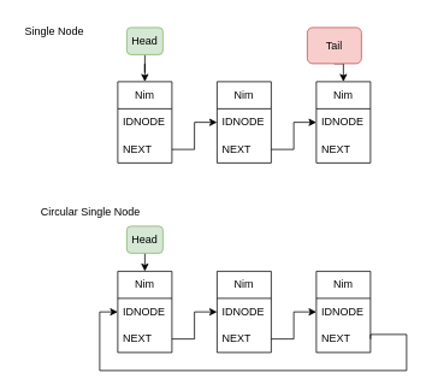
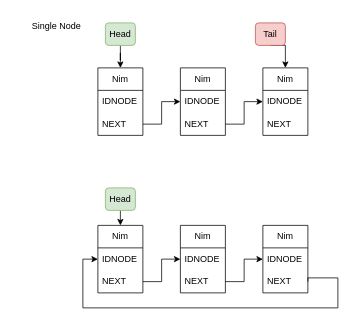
  <mxCell id="0" />
  <mxCell id="1" parent="0" />
  <mxCell id="2" value="Nim" style="swimlane;fontStyle=0;childLayout=stackLayout;horizontal=1;startSize=30;horizontalStack=0;resizeParent=1;resizeParentMax=0;resizeLast=0;collapsible=1;marginBottom=0;whiteSpace=wrap;html=1;" vertex="1" parent="1"><mxGeometry x="130" y="90" width="60" height="90" as="geometry" /></mxCell>
  <mxCell id="3" value="IDNODE" style="text;strokeColor=none;fillColor=none;align=left;verticalAlign=middle;spacingLeft=4;spacingRight=4;overflow=hidden;points=[[0,0.5],[1,0.5]];portConstraint=eastwest;rotatable=0;whiteSpace=wrap;html=1;" vertex="1" parent="2"><mxGeometry y="30" width="60" height="30" as="geometry" /></mxCell>
  <mxCell id="4" value="NEXT" style="text;strokeColor=none;fillColor=none;align=left;verticalAlign=middle;spacingLeft=4;spacingRight=4;overflow=hidden;points=[[0,0.5],[1,0.5]];portConstraint=eastwest;rotatable=0;whiteSpace=wrap;html=1;" vertex="1" parent="2"><mxGeometry y="60" width="60" height="30" as="geometry" /></mxCell>
- <mxCell id="5" value="Single Node" style="text;html=1;align=center;verticalAlign=middle;whiteSpace=wrap;rounded=0;" vertex="1" parent="1"><mxGeometry x="5" y="20" width="110" height="30" as="geometry" /></mxCell>
+ <mxCell id="5" value="Single Node" style="text;html=1;align=center;verticalAlign=middle;whiteSpace=wrap;rounded=0;" vertex="1" parent="1"><mxGeometry x="20" y="20" width="110" height="30" as="geometry" /></mxCell>
  <mxCell id="6" value="Nim" style="swimlane;fontStyle=0;childLayout=stackLayout;horizontal=1;startSize=30;horizontalStack=0;resizeParent=1;resizeParentMax=0;resizeLast=0;collapsible=1;marginBottom=0;whiteSpace=wrap;html=1;" vertex="1" parent="1"><mxGeometry x="240" y="90" width="60" height="90" as="geometry" /></mxCell>
  <mxCell id="7" value="IDNODE" style="text;strokeColor=none;fillColor=none;align=left;verticalAlign=middle;spacingLeft=4;spacingRight=4;overflow=hidden;points=[[0,0.5],[1,0.5]];portConstraint=eastwest;rotatable=0;whiteSpace=wrap;html=1;" vertex="1" parent="6"><mxGeometry y="30" width="60" height="30" as="geometry" /></mxCell>
  <mxCell id="8" value="NEXT" style="text;strokeColor=none;fillColor=none;align=left;verticalAlign=middle;spacingLeft=4;spacingRight=4;overflow=hidden;points=[[0,0.5],[1,0.5]];portConstraint=eastwest;rotatable=0;whiteSpace=wrap;html=1;" vertex="1" parent="6"><mxGeometry y="60" width="60" height="30" as="geometry" /></mxCell>
  <mxCell id="9" value="Nim" style="swimlane;fontStyle=0;childLayout=stackLayout;horizontal=1;startSize=30;horizontalStack=0;resizeParent=1;resizeParentMax=0;resizeLast=0;collapsible=1;marginBottom=0;whiteSpace=wrap;html=1;" vertex="1" parent="1"><mxGeometry x="350" y="90" width="60" height="90" as="geometry" /></mxCell>
  <mxCell id="10" value="IDNODE" style="text;strokeColor=none;fillColor=none;align=left;verticalAlign=middle;spacingLeft=4;spacingRight=4;overflow=hidden;points=[[0,0.5],[1,0.5]];portConstraint=eastwest;rotatable=0;whiteSpace=wrap;html=1;" vertex="1" parent="9"><mxGeometry y="30" width="60" height="30" as="geometry" /></mxCell>
  <mxCell id="11" value="NEXT" style="text;strokeColor=none;fillColor=none;align=left;verticalAlign=middle;spacingLeft=4;spacingRight=4;overflow=hidden;points=[[0,0.5],[1,0.5]];portConstraint=eastwest;rotatable=0;whiteSpace=wrap;html=1;" vertex="1" parent="9"><mxGeometry y="60" width="60" height="30" as="geometry" /></mxCell>
  <mxCell id="12" style="edgeStyle=orthogonalEdgeStyle;rounded=0;orthogonalLoop=1;jettySize=auto;html=1;" edge="1" parent="1" source="13" target="2"><mxGeometry relative="1" as="geometry" /></mxCell>
  <mxCell id="13" value="Head" style="rounded=1;whiteSpace=wrap;html=1;fillColor=#d5e8d4;strokeColor=#82b366;" vertex="1" parent="1"><mxGeometry x="140" y="30" width="40" height="30" as="geometry" /></mxCell>
  <mxCell id="14" style="edgeStyle=orthogonalEdgeStyle;rounded=0;orthogonalLoop=1;jettySize=auto;html=1;exitX=0.5;exitY=1;exitDx=0;exitDy=0;entryX=0.5;entryY=0;entryDx=0;entryDy=0;" edge="1" parent="1" source="15" target="9"><mxGeometry relative="1" as="geometry" /></mxCell>
- <mxCell id="15" value="Tail" style="rounded=1;whiteSpace=wrap;html=1;fillColor=#f8cecc;strokeColor=#b85450;" vertex="1" parent="1"><mxGeometry x="340" y="30" width="60" height="40" as="geometry" /></mxCell>
- <mxCell id="16" value="Circular Single Node" style="text;html=1;align=center;verticalAlign=middle;whiteSpace=wrap;rounded=0;" vertex="1" parent="1"><mxGeometry x="20" y="220" width="160" height="30" as="geometry" /></mxCell>
+ <mxCell id="15" value="Tail" style="rounded=1;whiteSpace=wrap;html=1;fillColor=#f8cecc;strokeColor=#b85450;" vertex="1" parent="1"><mxGeometry x="340" y="30" width="40" height="30" as="geometry" /></mxCell>
  <mxCell id="17" value="Nim" style="swimlane;fontStyle=0;childLayout=stackLayout;horizontal=1;startSize=30;horizontalStack=0;resizeParent=1;resizeParentMax=0;resizeLast=0;collapsible=1;marginBottom=0;whiteSpace=wrap;html=1;" vertex="1" parent="1"><mxGeometry x="130" y="300" width="60" height="90" as="geometry" /></mxCell>
  <mxCell id="18" value="IDNODE" style="text;strokeColor=none;fillColor=none;align=left;verticalAlign=middle;spacingLeft=4;spacingRight=4;overflow=hidden;points=[[0,0.5],[1,0.5]];portConstraint=eastwest;rotatable=0;whiteSpace=wrap;html=1;" vertex="1" parent="17"><mxGeometry y="30" width="60" height="30" as="geometry" /></mxCell>
  <mxCell id="19" value="NEXT" style="text;strokeColor=none;fillColor=none;align=left;verticalAlign=middle;spacingLeft=4;spacingRight=4;overflow=hidden;points=[[0,0.5],[1,0.5]];portConstraint=eastwest;rotatable=0;whiteSpace=wrap;html=1;" vertex="1" parent="17"><mxGeometry y="60" width="60" height="30" as="geometry" /></mxCell>
  <mxCell id="20" value="Nim" style="swimlane;fontStyle=0;childLayout=stackLayout;horizontal=1;startSize=30;horizontalStack=0;resizeParent=1;resizeParentMax=0;resizeLast=0;collapsible=1;marginBottom=0;whiteSpace=wrap;html=1;" vertex="1" parent="1"><mxGeometry x="240" y="300" width="60" height="90" as="geometry" /></mxCell>
  <mxCell id="21" value="IDNODE" style="text;strokeColor=none;fillColor=none;align=left;verticalAlign=middle;spacingLeft=4;spacingRight=4;overflow=hidden;points=[[0,0.5],[1,0.5]];portConstraint=eastwest;rotatable=0;whiteSpace=wrap;html=1;" vertex="1" parent="20"><mxGeometry y="30" width="60" height="30" as="geometry" /></mxCell>
  <mxCell id="22" value="NEXT" style="text;strokeColor=none;fillColor=none;align=left;verticalAlign=middle;spacingLeft=4;spacingRight=4;overflow=hidden;points=[[0,0.5],[1,0.5]];portConstraint=eastwest;rotatable=0;whiteSpace=wrap;html=1;" vertex="1" parent="20"><mxGeometry y="60" width="60" height="30" as="geometry" /></mxCell>
  <mxCell id="23" value="Nim" style="swimlane;fontStyle=0;childLayout=stackLayout;horizontal=1;startSize=30;horizontalStack=0;resizeParent=1;resizeParentMax=0;resizeLast=0;collapsible=1;marginBottom=0;whiteSpace=wrap;html=1;" vertex="1" parent="1"><mxGeometry x="350" y="300" width="60" height="90" as="geometry" /></mxCell>
  <mxCell id="24" value="IDNODE" style="text;strokeColor=none;fillColor=none;align=left;verticalAlign=middle;spacingLeft=4;spacingRight=4;overflow=hidden;points=[[0,0.5],[1,0.5]];portConstraint=eastwest;rotatable=0;whiteSpace=wrap;html=1;" vertex="1" parent="23"><mxGeometry y="30" width="60" height="30" as="geometry" /></mxCell>
  <mxCell id="25" value="NEXT" style="text;strokeColor=none;fillColor=none;align=left;verticalAlign=middle;spacingLeft=4;spacingRight=4;overflow=hidden;points=[[0,0.5],[1,0.5]];portConstraint=eastwest;rotatable=0;whiteSpace=wrap;html=1;" vertex="1" parent="23"><mxGeometry y="60" width="60" height="30" as="geometry" /></mxCell>
  <mxCell id="26" style="edgeStyle=orthogonalEdgeStyle;rounded=0;orthogonalLoop=1;jettySize=auto;html=1;exitX=0.5;exitY=1;exitDx=0;exitDy=0;entryX=0.5;entryY=0;entryDx=0;entryDy=0;" edge="1" parent="1" source="27" target="17"><mxGeometry relative="1" as="geometry" /></mxCell>
  <mxCell id="27" value="Head" style="rounded=1;whiteSpace=wrap;html=1;fillColor=#d5e8d4;strokeColor=#82b366;" vertex="1" parent="1"><mxGeometry x="140" y="250" width="40" height="30" as="geometry" /></mxCell>
  <mxCell id="28" style="edgeStyle=orthogonalEdgeStyle;rounded=0;orthogonalLoop=1;jettySize=auto;html=1;entryX=0;entryY=0.5;entryDx=0;entryDy=0;exitX=1;exitY=0.5;exitDx=0;exitDy=0;" edge="1" parent="1" source="25" target="18"><mxGeometry relative="1" as="geometry"><mxPoint x="440" y="345" as="sourcePoint" /><mxPoint x="80" y="340" as="targetPoint" /><Array as="points"><mxPoint x="410" y="370" /><mxPoint x="450" y="370" /><mxPoint x="450" y="410" /><mxPoint x="110" y="410" /><mxPoint x="110" y="345" /></Array></mxGeometry></mxCell>
  <mxCell id="29" style="edgeStyle=orthogonalEdgeStyle;rounded=0;orthogonalLoop=1;jettySize=auto;html=1;entryX=0;entryY=0.5;entryDx=0;entryDy=0;" edge="1" parent="1" source="8" target="10"><mxGeometry relative="1" as="geometry" /></mxCell>
  <mxCell id="30" style="edgeStyle=orthogonalEdgeStyle;rounded=0;orthogonalLoop=1;jettySize=auto;html=1;entryX=0;entryY=0.5;entryDx=0;entryDy=0;" edge="1" parent="1" source="4" target="7"><mxGeometry relative="1" as="geometry" /></mxCell>
  <mxCell id="31" style="edgeStyle=orthogonalEdgeStyle;rounded=0;orthogonalLoop=1;jettySize=auto;html=1;entryX=0;entryY=0.5;entryDx=0;entryDy=0;" edge="1" parent="1" source="19" target="21"><mxGeometry relative="1" as="geometry" /></mxCell>
  <mxCell id="32" style="edgeStyle=orthogonalEdgeStyle;rounded=0;orthogonalLoop=1;jettySize=auto;html=1;entryX=0;entryY=0.5;entryDx=0;entryDy=0;" edge="1" parent="1" source="22" target="24"><mxGeometry relative="1" as="geometry" /></mxCell>
